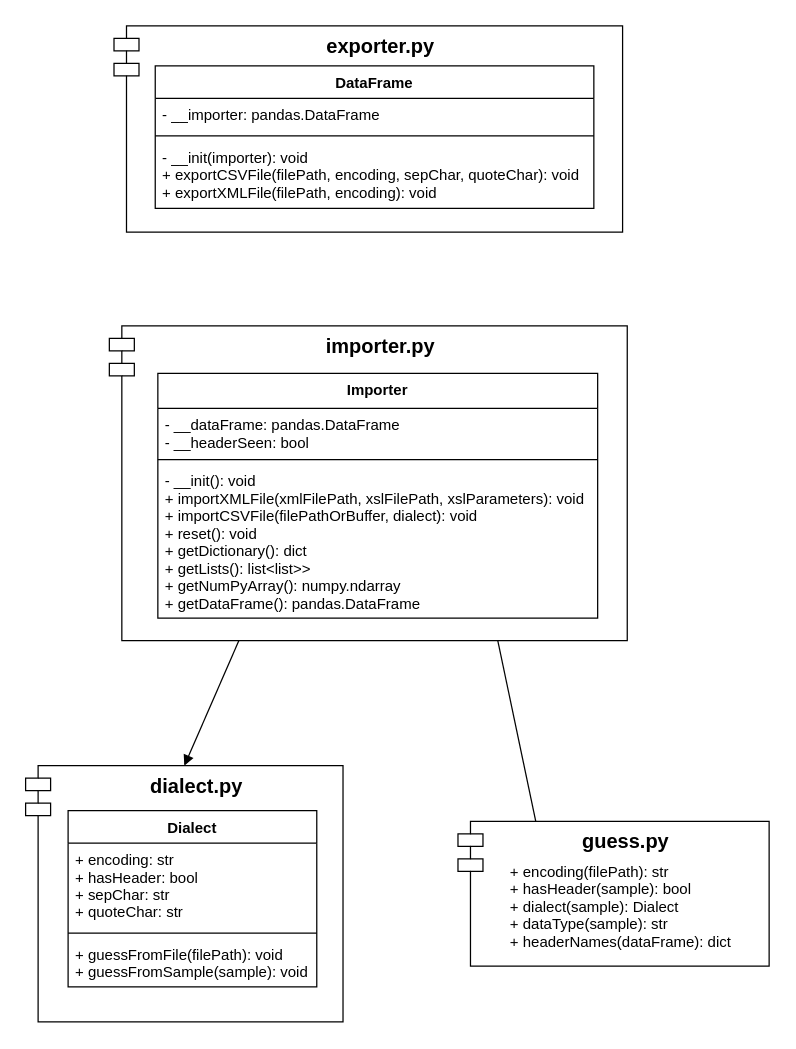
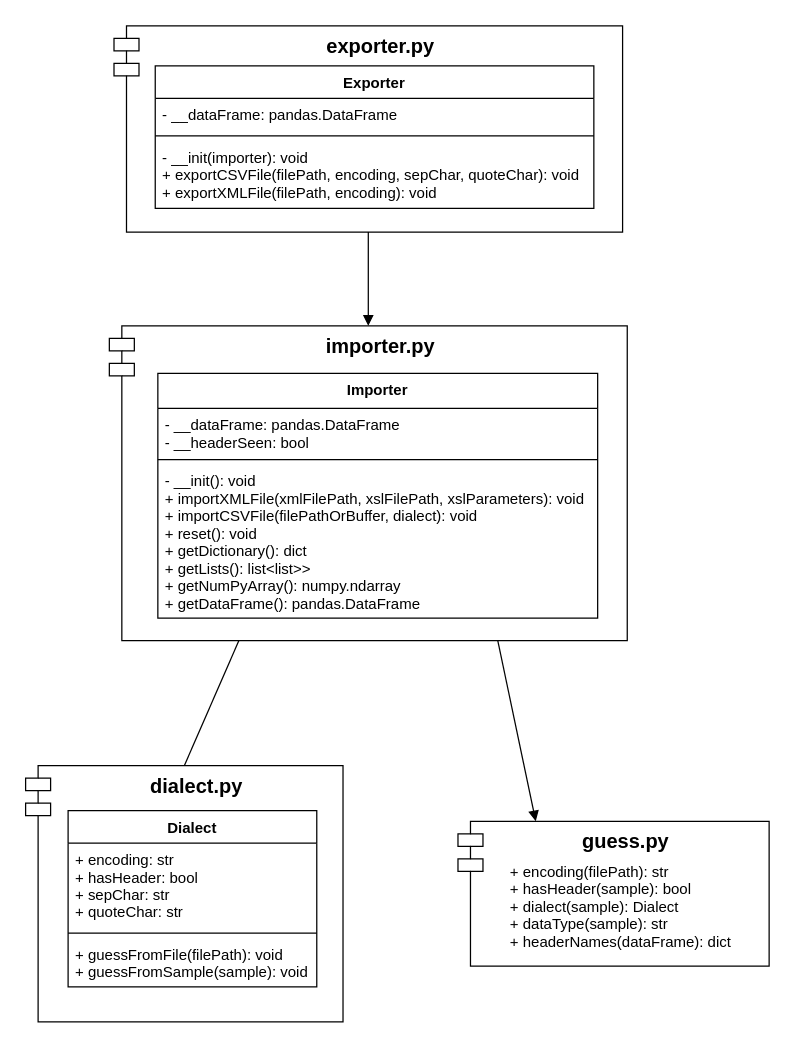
  <mxCell id="0" />
  <mxCell id="1" parent="0" />
  <mxCell id="2" value="" style="group" parent="1" vertex="1" connectable="0"><mxGeometry x="366" y="656.5" width="249" height="116" as="geometry" /></mxCell>
  <mxCell id="3" value="guess.py" style="shape=module;align=left;spacingLeft=20;align=center;verticalAlign=top;fontStyle=1;fontSize=16;" parent="2" vertex="1"><mxGeometry width="249" height="116" as="geometry" /></mxCell>
  <mxCell id="4" value="+ encoding(filePath): str&#10;+ hasHeader(sample): bool&#10;+ dialect(sample): Dialect&#10;+ dataType(sample): str&#10;+ headerNames(dataFrame): dict" style="text;strokeColor=none;fillColor=none;align=left;verticalAlign=top;spacingLeft=4;spacingRight=4;overflow=hidden;rotatable=0;points=[[0,0.5],[1,0.5]];portConstraint=eastwest;" parent="2" vertex="1"><mxGeometry x="36" y="27" width="202" height="88" as="geometry" /></mxCell>
  <mxCell id="5" value="" style="group" parent="1" vertex="1" connectable="0"><mxGeometry x="90.73" y="20" width="407" height="165" as="geometry" /></mxCell>
  <mxCell id="6" value="exporter.py" style="shape=module;align=left;spacingLeft=20;align=center;verticalAlign=top;fontStyle=1;fontSize=16;" parent="5" vertex="1"><mxGeometry width="407" height="165" as="geometry" /></mxCell>
- <mxCell id="7" value="DataFrame" style="swimlane;fontStyle=1;align=center;verticalAlign=top;childLayout=stackLayout;horizontal=1;startSize=26;horizontalStack=0;resizeParent=1;resizeParentMax=0;resizeLast=0;collapsible=1;marginBottom=0;" parent="5" vertex="1"><mxGeometry x="33" y="32" width="351" height="114" as="geometry" /></mxCell>
- <mxCell id="8" value="- __importer: pandas.DataFrame" style="text;strokeColor=none;fillColor=none;align=left;verticalAlign=top;spacingLeft=4;spacingRight=4;overflow=hidden;rotatable=0;points=[[0,0.5],[1,0.5]];portConstraint=eastwest;" parent="7" vertex="1"><mxGeometry y="26" width="351" height="26" as="geometry" /></mxCell>
+ <mxCell id="7" value="Exporter" style="swimlane;fontStyle=1;align=center;verticalAlign=top;childLayout=stackLayout;horizontal=1;startSize=26;horizontalStack=0;resizeParent=1;resizeParentMax=0;resizeLast=0;collapsible=1;marginBottom=0;" parent="5" vertex="1"><mxGeometry x="33" y="32" width="351" height="114" as="geometry" /></mxCell>
+ <mxCell id="8" value="- __dataFrame: pandas.DataFrame" style="text;strokeColor=none;fillColor=none;align=left;verticalAlign=top;spacingLeft=4;spacingRight=4;overflow=hidden;rotatable=0;points=[[0,0.5],[1,0.5]];portConstraint=eastwest;" parent="7" vertex="1"><mxGeometry y="26" width="351" height="26" as="geometry" /></mxCell>
  <mxCell id="9" value="" style="line;strokeWidth=1;fillColor=none;align=left;verticalAlign=middle;spacingTop=-1;spacingLeft=3;spacingRight=3;rotatable=0;labelPosition=right;points=[];portConstraint=eastwest;" parent="7" vertex="1"><mxGeometry y="52" width="351" height="8" as="geometry" /></mxCell>
  <mxCell id="10" value="- __init(importer): void&#10;+ exportCSVFile(filePath, encoding, sepChar, quoteChar): void&#10;+ exportXMLFile(filePath, encoding): void" style="text;strokeColor=none;fillColor=none;align=left;verticalAlign=top;spacingLeft=4;spacingRight=4;overflow=hidden;rotatable=0;points=[[0,0.5],[1,0.5]];portConstraint=eastwest;" parent="7" vertex="1"><mxGeometry y="60" width="351" height="54" as="geometry" /></mxCell>
  <mxCell id="11" value="" style="group" parent="1" vertex="1" connectable="0"><mxGeometry x="20" y="612" width="254" height="205" as="geometry" /></mxCell>
  <mxCell id="12" value="dialect.py" style="shape=module;align=left;spacingLeft=20;align=center;verticalAlign=top;fontStyle=1;fontSize=16;" parent="11" vertex="1"><mxGeometry width="254" height="205" as="geometry" /></mxCell>
  <mxCell id="13" value="Dialect" style="swimlane;fontStyle=1;align=center;verticalAlign=top;childLayout=stackLayout;horizontal=1;startSize=26;horizontalStack=0;resizeParent=1;resizeParentMax=0;resizeLast=0;collapsible=1;marginBottom=0;" parent="11" vertex="1"><mxGeometry x="34" y="36" width="199" height="141" as="geometry" /></mxCell>
  <mxCell id="14" value="+ encoding: str&#10;+ hasHeader: bool&#10;+ sepChar: str&#10;+ quoteChar: str" style="text;strokeColor=none;fillColor=none;align=left;verticalAlign=top;spacingLeft=4;spacingRight=4;overflow=hidden;rotatable=0;points=[[0,0.5],[1,0.5]];portConstraint=eastwest;" parent="13" vertex="1"><mxGeometry y="26" width="199" height="68" as="geometry" /></mxCell>
  <mxCell id="15" value="" style="line;strokeWidth=1;fillColor=none;align=left;verticalAlign=middle;spacingTop=-1;spacingLeft=3;spacingRight=3;rotatable=0;labelPosition=right;points=[];portConstraint=eastwest;" parent="13" vertex="1"><mxGeometry y="94" width="199" height="8" as="geometry" /></mxCell>
  <mxCell id="16" value="+ guessFromFile(filePath): void&#10;+ guessFromSample(sample): void" style="text;strokeColor=none;fillColor=none;align=left;verticalAlign=top;spacingLeft=4;spacingRight=4;overflow=hidden;rotatable=0;points=[[0,0.5],[1,0.5]];portConstraint=eastwest;" parent="13" vertex="1"><mxGeometry y="102" width="199" height="39" as="geometry" /></mxCell>
  <mxCell id="17" value="" style="group" parent="1" vertex="1" connectable="0"><mxGeometry x="87" y="260" width="426" height="255" as="geometry" /></mxCell>
  <mxCell id="18" value="importer.py" style="shape=module;align=left;spacingLeft=20;align=center;verticalAlign=top;fontStyle=1;fontSize=16;" parent="17" vertex="1"><mxGeometry width="414.458" height="252" as="geometry" /></mxCell>
  <mxCell id="19" value="Importer" style="swimlane;fontStyle=1;align=center;verticalAlign=top;childLayout=stackLayout;horizontal=1;startSize=28;horizontalStack=0;resizeParent=1;resizeParentMax=0;resizeLast=0;collapsible=1;marginBottom=0;" parent="17" vertex="1"><mxGeometry x="38.819" y="38" width="351.957" height="196" as="geometry"><mxRectangle x="147" y="184" width="90" height="26" as="alternateBounds" /></mxGeometry></mxCell>
  <mxCell id="20" value="- __dataFrame: pandas.DataFrame&#10;- __headerSeen: bool" style="text;strokeColor=none;fillColor=none;align=left;verticalAlign=top;spacingLeft=4;spacingRight=4;overflow=hidden;rotatable=0;points=[[0,0.5],[1,0.5]];portConstraint=eastwest;" parent="19" vertex="1"><mxGeometry y="28" width="351.957" height="37" as="geometry" /></mxCell>
  <mxCell id="21" value="" style="line;strokeWidth=1;fillColor=none;align=left;verticalAlign=middle;spacingTop=-1;spacingLeft=3;spacingRight=3;rotatable=0;labelPosition=right;points=[];portConstraint=eastwest;" parent="19" vertex="1"><mxGeometry y="65" width="351.957" height="8" as="geometry" /></mxCell>
  <mxCell id="22" value="- __init(): void&#10;+ importXMLFile(xmlFilePath, xslFilePath, xslParameters): void&#10;+ importCSVFile(filePathOrBuffer, dialect): void&#10;+ reset(): void&#10;+ getDictionary(): dict&#10;+ getLists(): list&lt;list&gt;&gt;&#10;+ getNumPyArray(): numpy.ndarray&#10;+ getDataFrame(): pandas.DataFrame&#10;" style="text;strokeColor=none;fillColor=none;align=left;verticalAlign=top;spacingLeft=4;spacingRight=4;overflow=hidden;rotatable=0;points=[[0,0.5],[1,0.5]];portConstraint=eastwest;" parent="19" vertex="1"><mxGeometry y="73" width="351.957" height="123" as="geometry" /></mxCell>
- <mxCell id="24" value="" style="html=1;verticalAlign=bottom;endArrow=none;fontSize=16;entryX=0.25;entryY=0;entryDx=0;entryDy=0;exitX=0.75;exitY=1;exitDx=0;exitDy=0;" parent="1" source="18" target="3" edge="1"><mxGeometry width="80" relative="1" as="geometry"><mxPoint x="568.5" y="582" as="sourcePoint" /><mxPoint x="379" y="432" as="targetPoint" /></mxGeometry></mxCell>
- <mxCell id="25" value="" style="html=1;verticalAlign=bottom;endArrow=block;fontSize=16;entryX=0.5;entryY=0;entryDx=0;entryDy=0;exitX=0.25;exitY=1;exitDx=0;exitDy=0;" parent="1" source="18" target="12" edge="1"><mxGeometry width="80" relative="1" as="geometry"><mxPoint x="280.25" y="558" as="sourcePoint" /><mxPoint x="436.25" y="819" as="targetPoint" /></mxGeometry></mxCell>
+ <mxCell id="23" value="" style="html=1;verticalAlign=bottom;endArrow=block;fontSize=16;entryX=0.5;entryY=0;entryDx=0;entryDy=0;exitX=0.5;exitY=1;exitDx=0;exitDy=0;" parent="1" source="6" target="18" edge="1"><mxGeometry width="80" relative="1" as="geometry"><mxPoint x="439" y="191" as="sourcePoint" /><mxPoint x="439" y="339" as="targetPoint" /></mxGeometry></mxCell>
+ <mxCell id="24" value="" style="html=1;verticalAlign=bottom;endArrow=block;fontSize=16;entryX=0.25;entryY=0;entryDx=0;entryDy=0;exitX=0.75;exitY=1;exitDx=0;exitDy=0;" parent="1" source="18" target="3" edge="1"><mxGeometry width="80" relative="1" as="geometry"><mxPoint x="568.5" y="582" as="sourcePoint" /><mxPoint x="379" y="432" as="targetPoint" /></mxGeometry></mxCell>
+ <mxCell id="25" value="" style="html=1;verticalAlign=bottom;endArrow=none;fontSize=16;entryX=0.5;entryY=0;entryDx=0;entryDy=0;exitX=0.25;exitY=1;exitDx=0;exitDy=0;" parent="1" source="18" target="12" edge="1"><mxGeometry width="80" relative="1" as="geometry"><mxPoint x="280.25" y="558" as="sourcePoint" /><mxPoint x="436.25" y="819" as="targetPoint" /></mxGeometry></mxCell>
